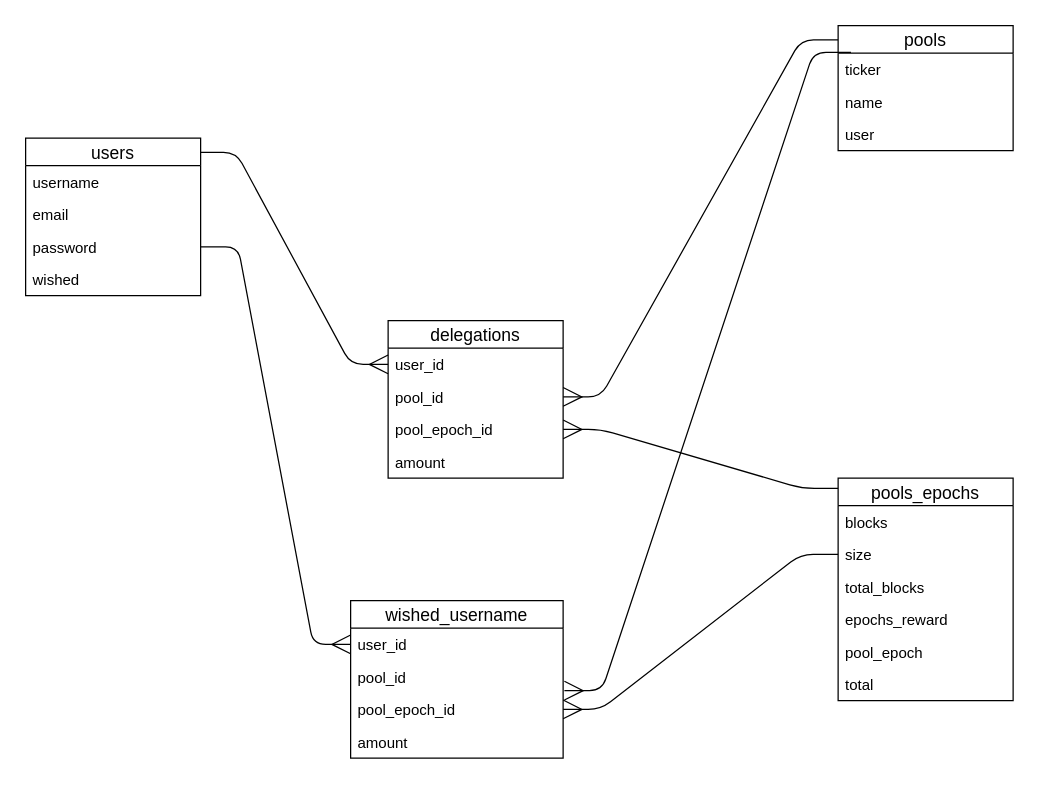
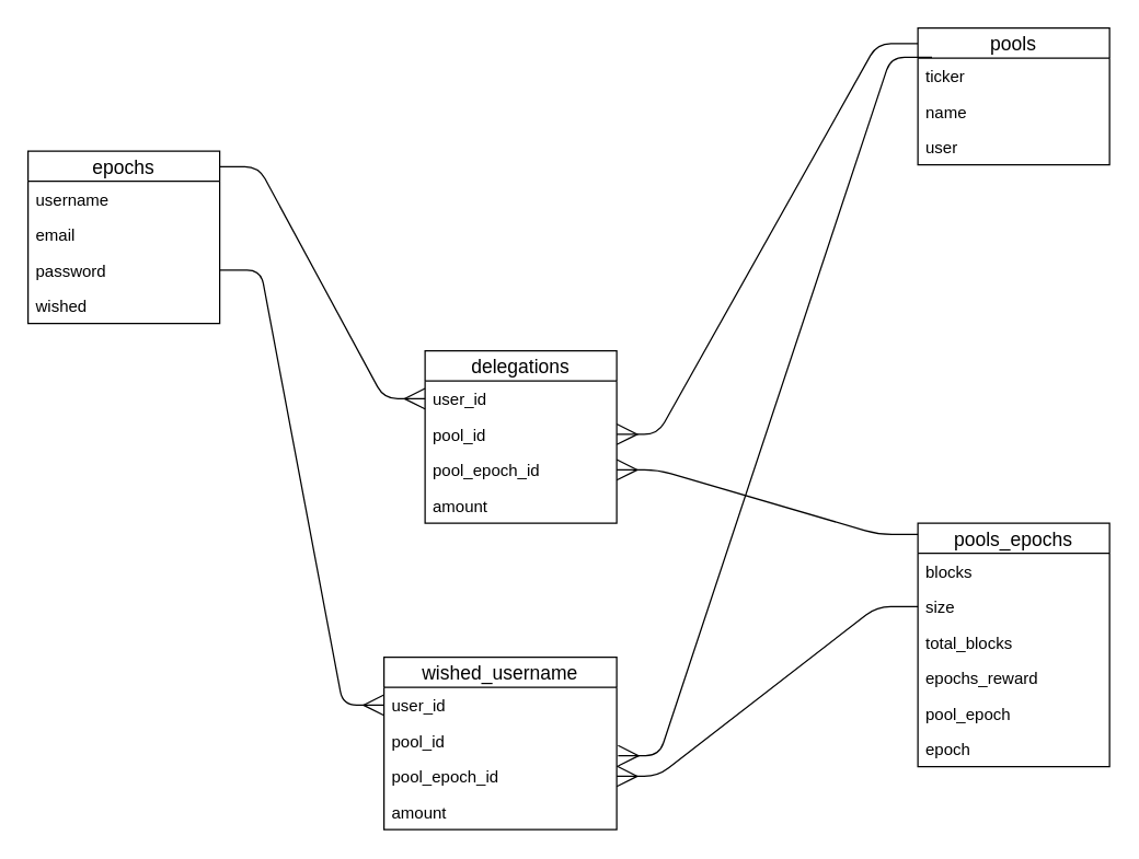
  <mxCell id="0" />
  <mxCell id="1" parent="0" />
  <mxCell id="2" value="" style="edgeStyle=entityRelationEdgeStyle;fontSize=12;html=1;endArrow=ERmany;startArrow=none;strokeWidth=1;exitX=0.988;exitY=0.09;exitDx=0;exitDy=0;entryX=0;entryY=0.5;entryDx=0;entryDy=0;endSize=13;startSize=13;exitPerimeter=0;startFill=0;" edge="1" parent="1" source="14" target="5"><mxGeometry width="100" height="100" relative="1" as="geometry"><mxPoint x="600" y="240" as="sourcePoint" /><mxPoint x="700" y="140" as="targetPoint" /></mxGeometry></mxCell>
  <mxCell id="3" value="" style="edgeStyle=entityRelationEdgeStyle;fontSize=12;html=1;endArrow=none;startArrow=ERmany;strokeWidth=1;exitX=1;exitY=0.5;exitDx=0;exitDy=0;entryX=0.002;entryY=0.113;entryDx=0;entryDy=0;endSize=13;startSize=13;entryPerimeter=0;endFill=0;" edge="1" parent="1" source="6" target="10"><mxGeometry width="100" height="100" relative="1" as="geometry"><mxPoint x="520" y="144" as="sourcePoint" /><mxPoint x="620" y="270" as="targetPoint" /></mxGeometry></mxCell>
  <mxCell id="4" value="delegations" style="swimlane;fontStyle=0;childLayout=stackLayout;horizontal=1;startSize=22;horizontalStack=0;resizeParent=1;resizeParentMax=0;resizeLast=0;collapsible=1;marginBottom=0;align=center;fontSize=14;" vertex="1" parent="1"><mxGeometry x="310" y="256" width="140" height="126" as="geometry" /></mxCell>
  <mxCell id="5" value="user_id" style="text;strokeColor=none;fillColor=none;spacingLeft=4;spacingRight=4;overflow=hidden;rotatable=0;points=[[0,0.5],[1,0.5]];portConstraint=eastwest;fontSize=12;" vertex="1" parent="4"><mxGeometry y="22" width="140" height="26" as="geometry" /></mxCell>
  <mxCell id="6" value="pool_id" style="text;strokeColor=none;fillColor=none;spacingLeft=4;spacingRight=4;overflow=hidden;rotatable=0;points=[[0,0.5],[1,0.5]];portConstraint=eastwest;fontSize=12;" vertex="1" parent="4"><mxGeometry y="48" width="140" height="26" as="geometry" /></mxCell>
  <mxCell id="7" value="pool_epoch_id" style="text;strokeColor=none;fillColor=none;spacingLeft=4;spacingRight=4;overflow=hidden;rotatable=0;points=[[0,0.5],[1,0.5]];portConstraint=eastwest;fontSize=12;" vertex="1" parent="4"><mxGeometry y="74" width="140" height="26" as="geometry" /></mxCell>
  <mxCell id="8" value="amount" style="text;strokeColor=none;fillColor=none;spacingLeft=4;spacingRight=4;overflow=hidden;rotatable=0;points=[[0,0.5],[1,0.5]];portConstraint=eastwest;fontSize=12;" vertex="1" parent="4"><mxGeometry y="100" width="140" height="26" as="geometry" /></mxCell>
  <mxCell id="9" value="" style="edgeStyle=entityRelationEdgeStyle;fontSize=12;html=1;endArrow=none;startArrow=ERmany;strokeWidth=1;exitX=1;exitY=0.5;exitDx=0;exitDy=0;entryX=0.007;entryY=0.046;entryDx=0;entryDy=0;endSize=13;startSize=13;entryPerimeter=0;endFill=0;" edge="1" parent="1" source="7" target="24"><mxGeometry width="100" height="100" relative="1" as="geometry"><mxPoint x="570" y="425.7" as="sourcePoint" /><mxPoint x="644.28" y="150" as="targetPoint" /></mxGeometry></mxCell>
  <mxCell id="10" value="pools" style="swimlane;fontStyle=0;childLayout=stackLayout;horizontal=1;startSize=22;horizontalStack=0;resizeParent=1;resizeParentMax=0;resizeLast=0;collapsible=1;marginBottom=0;align=center;fontSize=14;" vertex="1" parent="1"><mxGeometry x="670" y="20" width="140" height="100" as="geometry" /></mxCell>
  <mxCell id="11" value="ticker" style="text;strokeColor=none;fillColor=none;spacingLeft=4;spacingRight=4;overflow=hidden;rotatable=0;points=[[0,0.5],[1,0.5]];portConstraint=eastwest;fontSize=12;" vertex="1" parent="10"><mxGeometry y="22" width="140" height="26" as="geometry" /></mxCell>
  <mxCell id="12" value="name" style="text;strokeColor=none;fillColor=none;spacingLeft=4;spacingRight=4;overflow=hidden;rotatable=0;points=[[0,0.5],[1,0.5]];portConstraint=eastwest;fontSize=12;" vertex="1" parent="10"><mxGeometry y="48" width="140" height="26" as="geometry" /></mxCell>
  <mxCell id="13" value="user" style="text;strokeColor=none;fillColor=none;spacingLeft=4;spacingRight=4;overflow=hidden;rotatable=0;points=[[0,0.5],[1,0.5]];portConstraint=eastwest;fontSize=12;" vertex="1" parent="10"><mxGeometry y="74" width="140" height="26" as="geometry" /></mxCell>
- <mxCell id="14" value="users" style="swimlane;fontStyle=0;childLayout=stackLayout;horizontal=1;startSize=22;horizontalStack=0;resizeParent=1;resizeParentMax=0;resizeLast=0;collapsible=1;marginBottom=0;align=center;fontSize=14;" vertex="1" parent="1"><mxGeometry x="20" y="110" width="140" height="126" as="geometry" /></mxCell>
+ <mxCell id="14" value="epochs" style="swimlane;fontStyle=0;childLayout=stackLayout;horizontal=1;startSize=22;horizontalStack=0;resizeParent=1;resizeParentMax=0;resizeLast=0;collapsible=1;marginBottom=0;align=center;fontSize=14;" vertex="1" parent="1"><mxGeometry x="20" y="110" width="140" height="126" as="geometry" /></mxCell>
  <mxCell id="15" value="username" style="text;strokeColor=none;fillColor=none;spacingLeft=4;spacingRight=4;overflow=hidden;rotatable=0;points=[[0,0.5],[1,0.5]];portConstraint=eastwest;fontSize=12;" vertex="1" parent="14"><mxGeometry y="22" width="140" height="26" as="geometry" /></mxCell>
  <mxCell id="16" value="email" style="text;strokeColor=none;fillColor=none;spacingLeft=4;spacingRight=4;overflow=hidden;rotatable=0;points=[[0,0.5],[1,0.5]];portConstraint=eastwest;fontSize=12;" vertex="1" parent="14"><mxGeometry y="48" width="140" height="26" as="geometry" /></mxCell>
  <mxCell id="17" value="password" style="text;strokeColor=none;fillColor=none;spacingLeft=4;spacingRight=4;overflow=hidden;rotatable=0;points=[[0,0.5],[1,0.5]];portConstraint=eastwest;fontSize=12;" vertex="1" parent="14"><mxGeometry y="74" width="140" height="26" as="geometry" /></mxCell>
  <mxCell id="18" value="wished" style="text;strokeColor=none;fillColor=none;spacingLeft=4;spacingRight=4;overflow=hidden;rotatable=0;points=[[0,0.5],[1,0.5]];portConstraint=eastwest;fontSize=12;" vertex="1" parent="14"><mxGeometry y="100" width="140" height="26" as="geometry" /></mxCell>
  <mxCell id="19" value="wished_username" style="swimlane;fontStyle=0;childLayout=stackLayout;horizontal=1;startSize=22;horizontalStack=0;resizeParent=1;resizeParentMax=0;resizeLast=0;collapsible=1;marginBottom=0;align=center;fontSize=14;" vertex="1" parent="1"><mxGeometry x="280" y="480" width="170" height="126" as="geometry" /></mxCell>
  <mxCell id="20" value="user_id" style="text;strokeColor=none;fillColor=none;spacingLeft=4;spacingRight=4;overflow=hidden;rotatable=0;points=[[0,0.5],[1,0.5]];portConstraint=eastwest;fontSize=12;" vertex="1" parent="19"><mxGeometry y="22" width="170" height="26" as="geometry" /></mxCell>
  <mxCell id="21" value="pool_id" style="text;strokeColor=none;fillColor=none;spacingLeft=4;spacingRight=4;overflow=hidden;rotatable=0;points=[[0,0.5],[1,0.5]];portConstraint=eastwest;fontSize=12;" vertex="1" parent="19"><mxGeometry y="48" width="170" height="26" as="geometry" /></mxCell>
  <mxCell id="22" value="pool_epoch_id" style="text;strokeColor=none;fillColor=none;spacingLeft=4;spacingRight=4;overflow=hidden;rotatable=0;points=[[0,0.5],[1,0.5]];portConstraint=eastwest;fontSize=12;" vertex="1" parent="19"><mxGeometry y="74" width="170" height="26" as="geometry" /></mxCell>
  <mxCell id="23" value="amount" style="text;strokeColor=none;fillColor=none;spacingLeft=4;spacingRight=4;overflow=hidden;rotatable=0;points=[[0,0.5],[1,0.5]];portConstraint=eastwest;fontSize=12;" vertex="1" parent="19"><mxGeometry y="100" width="170" height="26" as="geometry" /></mxCell>
  <mxCell id="24" value="pools_epochs" style="swimlane;fontStyle=0;childLayout=stackLayout;horizontal=1;startSize=22;horizontalStack=0;resizeParent=1;resizeParentMax=0;resizeLast=0;collapsible=1;marginBottom=0;align=center;fontSize=14;" vertex="1" parent="1"><mxGeometry x="670" y="382" width="140" height="178" as="geometry" /></mxCell>
  <mxCell id="25" value="blocks" style="text;strokeColor=none;fillColor=none;spacingLeft=4;spacingRight=4;overflow=hidden;rotatable=0;points=[[0,0.5],[1,0.5]];portConstraint=eastwest;fontSize=12;" vertex="1" parent="24"><mxGeometry y="22" width="140" height="26" as="geometry" /></mxCell>
  <mxCell id="26" value="size" style="text;strokeColor=none;fillColor=none;spacingLeft=4;spacingRight=4;overflow=hidden;rotatable=0;points=[[0,0.5],[1,0.5]];portConstraint=eastwest;fontSize=12;" vertex="1" parent="24"><mxGeometry y="48" width="140" height="26" as="geometry" /></mxCell>
  <mxCell id="27" value="total_blocks" style="text;strokeColor=none;fillColor=none;spacingLeft=4;spacingRight=4;overflow=hidden;rotatable=0;points=[[0,0.5],[1,0.5]];portConstraint=eastwest;fontSize=12;" vertex="1" parent="24"><mxGeometry y="74" width="140" height="26" as="geometry" /></mxCell>
  <mxCell id="28" value="epochs_reward" style="text;strokeColor=none;fillColor=none;spacingLeft=4;spacingRight=4;overflow=hidden;rotatable=0;points=[[0,0.5],[1,0.5]];portConstraint=eastwest;fontSize=12;" vertex="1" parent="24"><mxGeometry y="100" width="140" height="26" as="geometry" /></mxCell>
  <mxCell id="29" value="pool_epoch" style="text;strokeColor=none;fillColor=none;spacingLeft=4;spacingRight=4;overflow=hidden;rotatable=0;points=[[0,0.5],[1,0.5]];portConstraint=eastwest;fontSize=12;" vertex="1" parent="24"><mxGeometry y="126" width="140" height="26" as="geometry" /></mxCell>
- <mxCell id="30" value="total" style="text;strokeColor=none;fillColor=none;spacingLeft=4;spacingRight=4;overflow=hidden;rotatable=0;points=[[0,0.5],[1,0.5]];portConstraint=eastwest;fontSize=12;" vertex="1" parent="24"><mxGeometry y="152" width="140" height="26" as="geometry" /></mxCell>
+ <mxCell id="30" value="epoch" style="text;strokeColor=none;fillColor=none;spacingLeft=4;spacingRight=4;overflow=hidden;rotatable=0;points=[[0,0.5],[1,0.5]];portConstraint=eastwest;fontSize=12;" vertex="1" parent="24"><mxGeometry y="152" width="140" height="26" as="geometry" /></mxCell>
  <mxCell id="31" value="" style="edgeStyle=entityRelationEdgeStyle;fontSize=12;html=1;endArrow=none;startArrow=ERmany;strokeWidth=1;exitX=1;exitY=0.5;exitDx=0;exitDy=0;entryX=0;entryY=0.5;entryDx=0;entryDy=0;endSize=13;startSize=13;endFill=0;" edge="1" parent="1" source="22" target="26"><mxGeometry width="100" height="100" relative="1" as="geometry"><mxPoint x="460" y="379" as="sourcePoint" /><mxPoint x="680.98" y="398.992" as="targetPoint" /></mxGeometry></mxCell>
  <mxCell id="32" value="" style="edgeStyle=entityRelationEdgeStyle;fontSize=12;html=1;endArrow=ERmany;startArrow=none;strokeWidth=1;exitX=1;exitY=0.5;exitDx=0;exitDy=0;entryX=0;entryY=0.5;entryDx=0;entryDy=0;endSize=13;startSize=13;startFill=0;" edge="1" parent="1" source="17" target="20"><mxGeometry width="100" height="100" relative="1" as="geometry"><mxPoint x="158.32" y="200" as="sourcePoint" /><mxPoint x="310" y="369.66" as="targetPoint" /></mxGeometry></mxCell>
  <mxCell id="33" value="" style="edgeStyle=entityRelationEdgeStyle;fontSize=12;html=1;endArrow=none;startArrow=ERmany;strokeWidth=1;exitX=1.006;exitY=-0.077;exitDx=0;exitDy=0;entryX=0.002;entryY=0.113;entryDx=0;entryDy=0;endSize=13;startSize=13;entryPerimeter=0;endFill=0;exitPerimeter=0;" edge="1" parent="1"><mxGeometry width="100" height="100" relative="1" as="geometry"><mxPoint x="451.02" y="551.998" as="sourcePoint" /><mxPoint x="680.28" y="41.3" as="targetPoint" /></mxGeometry></mxCell>
